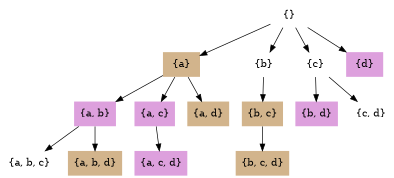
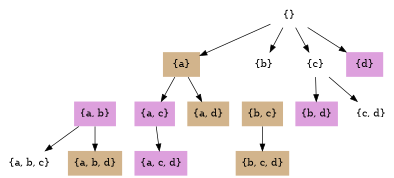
  digraph {
    node [fillcolor=tan shape=plaintext style=filled]
    "{a}"
    "{}" [fillcolor=white]
    "{b}" [fillcolor=white]
    "{c}" [fillcolor=white]
    "{d}" [fillcolor=plum]
    "{a, b}" [fillcolor=plum]
    "{a, c}" [fillcolor=plum]
    "{a, d}"
    "{b, c}"
    "{b, d}" [fillcolor=plum]
    "{c, d}" [fillcolor=white]
    "{a, b, c}" [fillcolor=white]
    "{a, b, d}"
    "{a, c, d}" [fillcolor=plum]
    "{b, c, d}"
-   "{a}" -> "{a, b}"
    "{a}" -> "{a, c}"
    "{a}" -> "{a, d}"
    "{}" -> "{a}"
    "{}" -> "{b}"
    "{}" -> "{c}"
    "{}" -> "{d}"
-   "{b}" -> "{b, c}"
    "{c}" -> "{b, d}"
    "{c}" -> "{c, d}"
    "{a, b}" -> "{a, b, c}"
    "{a, b}" -> "{a, b, d}"
    "{a, c}" -> "{a, c, d}"
    "{b, c}" -> "{b, c, d}"
  }
